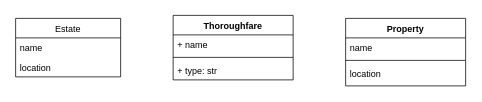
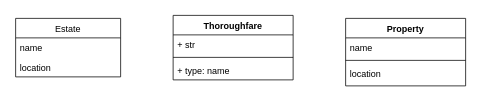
  <mxCell id="0" />
  <mxCell id="1" parent="0" />
  <mxCell id="2" value="Estate" style="swimlane;fontStyle=0;childLayout=stackLayout;horizontal=1;startSize=26;fillColor=none;horizontalStack=0;resizeParent=1;resizeParentMax=0;resizeLast=0;collapsible=1;marginBottom=0;" vertex="1" parent="1"><mxGeometry x="20" y="24" width="140" height="78" as="geometry" /></mxCell>
  <mxCell id="3" value="name" style="text;strokeColor=none;fillColor=none;align=left;verticalAlign=top;spacingLeft=4;spacingRight=4;overflow=hidden;rotatable=0;points=[[0,0.5],[1,0.5]];portConstraint=eastwest;" vertex="1" parent="2"><mxGeometry y="26" width="140" height="26" as="geometry" /></mxCell>
  <mxCell id="4" value="location" style="text;strokeColor=none;fillColor=none;align=left;verticalAlign=top;spacingLeft=4;spacingRight=4;overflow=hidden;rotatable=0;points=[[0,0.5],[1,0.5]];portConstraint=eastwest;" vertex="1" parent="2"><mxGeometry y="52" width="140" height="26" as="geometry" /></mxCell>
  <mxCell id="5" value="Thoroughfare" style="swimlane;fontStyle=1;align=center;verticalAlign=top;childLayout=stackLayout;horizontal=1;startSize=26;horizontalStack=0;resizeParent=1;resizeParentMax=0;resizeLast=0;collapsible=1;marginBottom=0;" vertex="1" parent="1"><mxGeometry x="230" y="20" width="160" height="86" as="geometry" /></mxCell>
- <mxCell id="6" value="+ name" style="text;strokeColor=none;fillColor=none;align=left;verticalAlign=top;spacingLeft=4;spacingRight=4;overflow=hidden;rotatable=0;points=[[0,0.5],[1,0.5]];portConstraint=eastwest;" vertex="1" parent="5"><mxGeometry y="26" width="160" height="26" as="geometry" /></mxCell>
+ <mxCell id="6" value="+ str" style="text;strokeColor=none;fillColor=none;align=left;verticalAlign=top;spacingLeft=4;spacingRight=4;overflow=hidden;rotatable=0;points=[[0,0.5],[1,0.5]];portConstraint=eastwest;" vertex="1" parent="5"><mxGeometry y="26" width="160" height="26" as="geometry" /></mxCell>
  <mxCell id="7" value="" style="line;strokeWidth=1;fillColor=none;align=left;verticalAlign=middle;spacingTop=-1;spacingLeft=3;spacingRight=3;rotatable=0;labelPosition=right;points=[];portConstraint=eastwest;" vertex="1" parent="5"><mxGeometry y="52" width="160" height="8" as="geometry" /></mxCell>
- <mxCell id="8" value="+ type: str" style="text;strokeColor=none;fillColor=none;align=left;verticalAlign=top;spacingLeft=4;spacingRight=4;overflow=hidden;rotatable=0;points=[[0,0.5],[1,0.5]];portConstraint=eastwest;" vertex="1" parent="5"><mxGeometry y="60" width="160" height="26" as="geometry" /></mxCell>
+ <mxCell id="8" value="+ type: name" style="text;strokeColor=none;fillColor=none;align=left;verticalAlign=top;spacingLeft=4;spacingRight=4;overflow=hidden;rotatable=0;points=[[0,0.5],[1,0.5]];portConstraint=eastwest;" vertex="1" parent="5"><mxGeometry y="60" width="160" height="26" as="geometry" /></mxCell>
  <mxCell id="9" value="Property" style="swimlane;fontStyle=1;align=center;verticalAlign=top;childLayout=stackLayout;horizontal=1;startSize=26;horizontalStack=0;resizeParent=1;resizeParentMax=0;resizeLast=0;collapsible=1;marginBottom=0;" vertex="1" parent="1"><mxGeometry x="460" y="24" width="160" height="90" as="geometry" /></mxCell>
  <mxCell id="10" value="name" style="text;strokeColor=none;fillColor=none;align=left;verticalAlign=top;spacingLeft=4;spacingRight=4;overflow=hidden;rotatable=0;points=[[0,0.5],[1,0.5]];portConstraint=eastwest;" vertex="1" parent="9"><mxGeometry y="26" width="160" height="26" as="geometry" /></mxCell>
  <mxCell id="11" value="" style="line;strokeWidth=1;fillColor=none;align=left;verticalAlign=middle;spacingTop=-1;spacingLeft=3;spacingRight=3;rotatable=0;labelPosition=right;points=[];portConstraint=eastwest;" vertex="1" parent="9"><mxGeometry y="52" width="160" height="8" as="geometry" /></mxCell>
  <mxCell id="12" value="location" style="text;strokeColor=none;fillColor=none;align=left;verticalAlign=top;spacingLeft=4;spacingRight=4;overflow=hidden;rotatable=0;points=[[0,0.5],[1,0.5]];portConstraint=eastwest;" vertex="1" parent="9"><mxGeometry y="60" width="160" height="30" as="geometry" /></mxCell>
